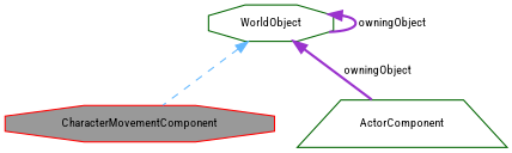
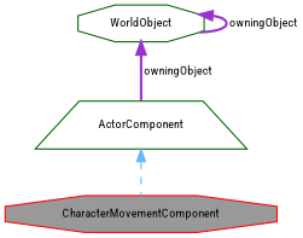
  digraph {
    fontname="Roboto Condensed"
    node [color=darkgreen fillcolor=white fontname="Roboto Condensed" fontsize=10 shape=octagon style=filled]
    edge [color=darkorchid3 dir=back fontname="Roboto Condensed" fontsize=10 labelfontname=Helvetica labelfontsize=10 style=bold]
    n1 [color=red fillcolor=grey60 fontcolor=black height=0.2 label=CharacterMovementComponent width=0.4]
    n2 [height=0.2 label=ActorComponent shape=trapezium width=0.4]
    n3 [height=0.2 label=WorldObject width=0.4]
-   n3 -> n1 [color=steelblue1 style=dashed]
+   n2 -> n1 [color=steelblue1 style=dashed]
    n3 -> n2 [label=" owningObject"]
    n3 -> n3 [label=" owningObject"]
  }
